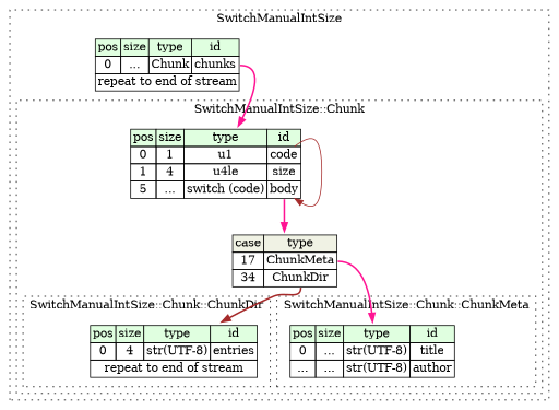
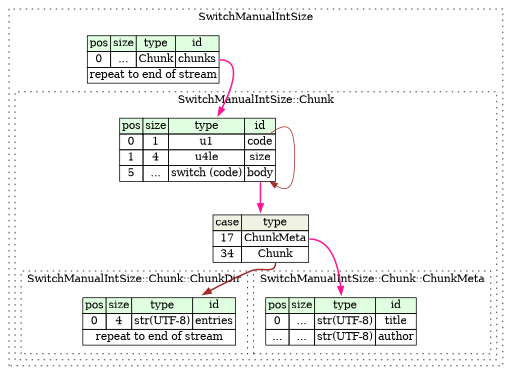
  digraph {
    rankdir=TB
    node [shape=plaintext]
    edge [color=deeppink style=bold]
    n1 [label=<<TABLE BORDER="0" CELLBORDER="1" CELLSPACING="0"> 					<TR><TD BGCOLOR="#E0FFE0">pos</TD><TD BGCOLOR="#E0FFE0">size</TD><TD BGCOLOR="#E0FFE0">type</TD><TD BGCOLOR="#E0FFE0">id</TD></TR> 					<TR><TD PORT="entries_pos">0</TD><TD PORT="entries_size">4</TD><TD>str(UTF-8)</TD><TD PORT="entries_type">entries</TD></TR> 					<TR><TD COLSPAN="4" PORT="entries__repeat">repeat to end of stream</TD></TR> 				</TABLE>>]
    n2 [label=<<TABLE BORDER="0" CELLBORDER="1" CELLSPACING="0"> 					<TR><TD BGCOLOR="#E0FFE0">pos</TD><TD BGCOLOR="#E0FFE0">size</TD><TD BGCOLOR="#E0FFE0">type</TD><TD BGCOLOR="#E0FFE0">id</TD></TR> 					<TR><TD PORT="title_pos">0</TD><TD PORT="title_size">...</TD><TD>str(UTF-8)</TD><TD PORT="title_type">title</TD></TR> 					<TR><TD PORT="author_pos">...</TD><TD PORT="author_size">...</TD><TD>str(UTF-8)</TD><TD PORT="author_type">author</TD></TR> 				</TABLE>>]
    n3 [label=<<TABLE BORDER="0" CELLBORDER="1" CELLSPACING="0"> 				<TR><TD BGCOLOR="#E0FFE0">pos</TD><TD BGCOLOR="#E0FFE0">size</TD><TD BGCOLOR="#E0FFE0">type</TD><TD BGCOLOR="#E0FFE0">id</TD></TR> 				<TR><TD PORT="code_pos">0</TD><TD PORT="code_size">1</TD><TD>u1</TD><TD PORT="code_type">code</TD></TR> 				<TR><TD PORT="size_pos">1</TD><TD PORT="size_size">4</TD><TD>u4le</TD><TD PORT="size_type">size</TD></TR> 				<TR><TD PORT="body_pos">5</TD><TD PORT="body_size">...</TD><TD>switch (code)</TD><TD PORT="body_type">body</TD></TR> 			</TABLE>>]
-   n4 [label=<<TABLE BORDER="0" CELLBORDER="1" CELLSPACING="0"> 	<TR><TD BGCOLOR="#F0F2E4">case</TD><TD BGCOLOR="#F0F2E4">type</TD></TR> 	<TR><TD>17</TD><TD PORT="case0">ChunkMeta</TD></TR> 	<TR><TD>34</TD><TD PORT="case1">ChunkDir</TD></TR> </TABLE>>]
+   n4 [label=<<TABLE BORDER="0" CELLBORDER="1" CELLSPACING="0"> 	<TR><TD BGCOLOR="#F0F2E4">case</TD><TD BGCOLOR="#F0F2E4">type</TD></TR> 	<TR><TD>17</TD><TD PORT="case0">ChunkMeta</TD></TR> 	<TR><TD>34</TD><TD PORT="case1">Chunk</TD></TR> </TABLE>>]
    n5 [label=<<TABLE BORDER="0" CELLBORDER="1" CELLSPACING="0"> 			<TR><TD BGCOLOR="#E0FFE0">pos</TD><TD BGCOLOR="#E0FFE0">size</TD><TD BGCOLOR="#E0FFE0">type</TD><TD BGCOLOR="#E0FFE0">id</TD></TR> 			<TR><TD PORT="chunks_pos">0</TD><TD PORT="chunks_size">...</TD><TD>Chunk</TD><TD PORT="chunks_type">chunks</TD></TR> 			<TR><TD COLSPAN="4" PORT="chunks__repeat">repeat to end of stream</TD></TR> 		</TABLE>>]
    subgraph cluster_1 {
      label=SwitchManualIntSize
      style=dotted
      n5
      subgraph cluster_2 {
        label="SwitchManualIntSize::Chunk"
        style=dotted
        n3
        n4
        subgraph cluster_3 {
          label="SwitchManualIntSize::Chunk::ChunkDir"
          style=dotted
          n1
        }
        subgraph cluster_4 {
          label="SwitchManualIntSize::Chunk::ChunkMeta"
          style=dotted
          n2
        }
      }
    }
    n3 -> n3 [color=brown headport=body_type tailport=code_type style=""]
    n3 -> n4 [tailport=body_type]
    n4 -> n1 [tailport=case1 color=brown]
    n4 -> n2 [tailport=case0]
    n5 -> n3 [tailport=chunks_type]
  }
